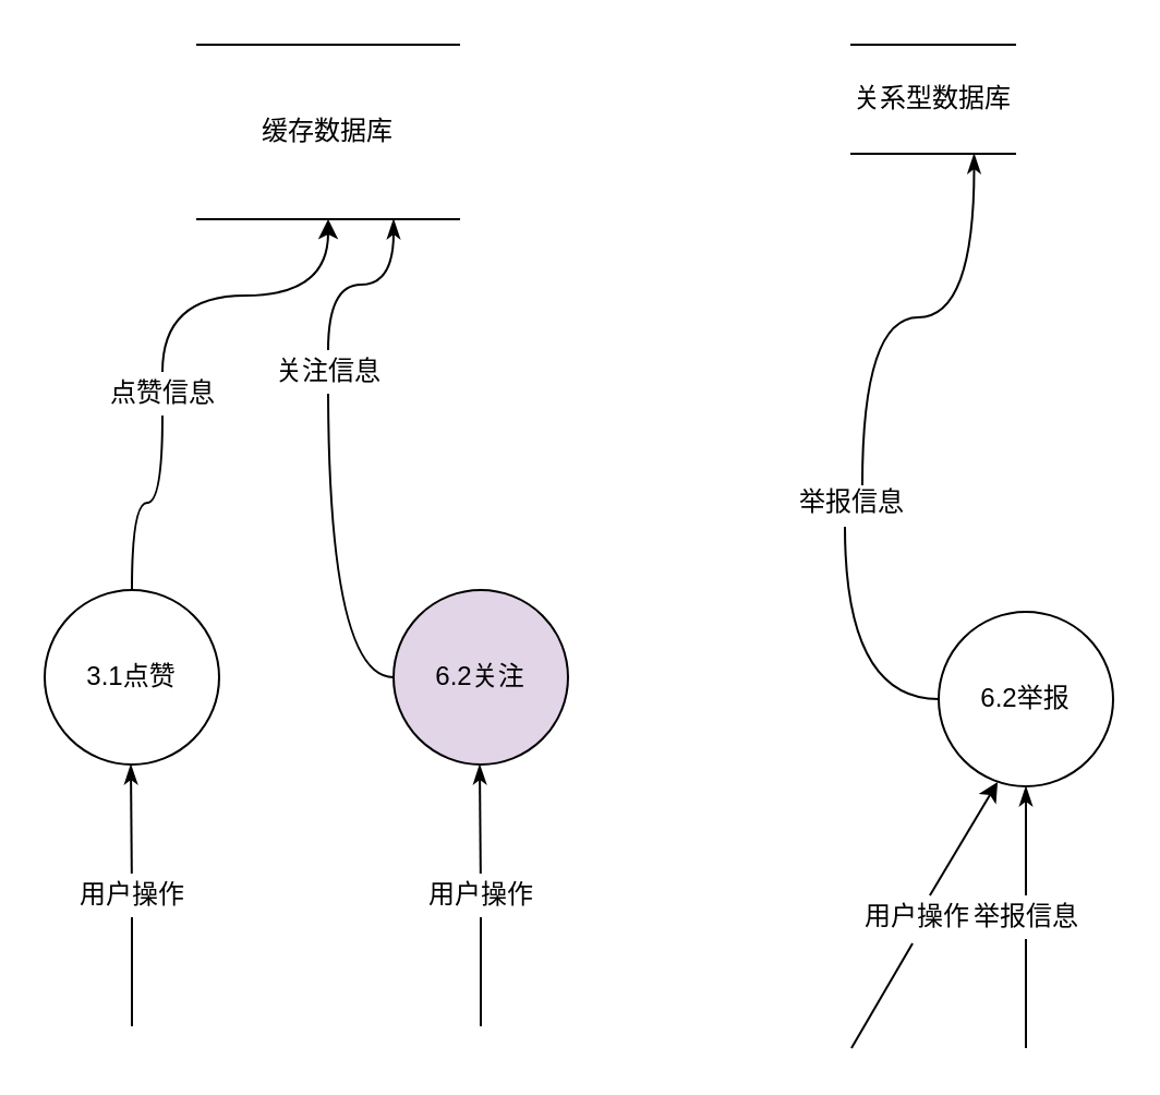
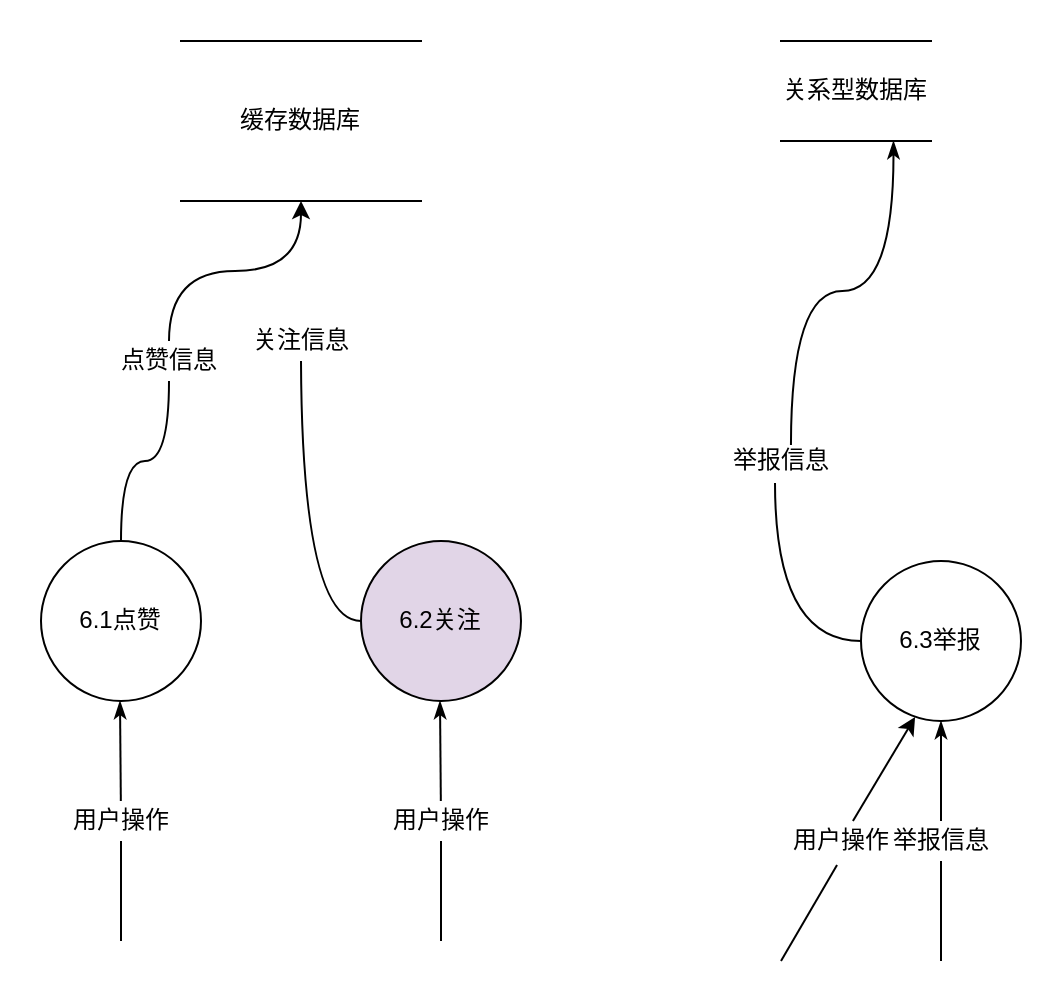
  <mxCell id="0" />
  <mxCell id="1" parent="0" />
  <mxCell id="2" value="" style="endArrow=classicThin;html=1;entryX=0.5;entryY=1;entryDx=0;entryDy=0;endFill=1;" parent="1" source="5" edge="1"><mxGeometry width="50" height="50" relative="1" as="geometry"><mxPoint x="270" y="440" as="sourcePoint" /><mxPoint x="470" y="360" as="targetPoint" /></mxGeometry></mxCell>
  <mxCell id="3" value="" style="endArrow=classicThin;html=1;entryX=0.5;entryY=1;entryDx=0;entryDy=0;endFill=1;" parent="1" source="7" edge="1"><mxGeometry width="50" height="50" relative="1" as="geometry"><mxPoint x="219.5" y="430" as="sourcePoint" /><mxPoint x="219.5" y="350" as="targetPoint" /></mxGeometry></mxCell>
  <mxCell id="4" value="" style="endArrow=classicThin;html=1;entryX=0.5;entryY=1;entryDx=0;entryDy=0;endFill=1;" parent="1" source="9" edge="1"><mxGeometry width="50" height="50" relative="1" as="geometry"><mxPoint x="59.5" y="430" as="sourcePoint" /><mxPoint x="59.5" y="350" as="targetPoint" /></mxGeometry></mxCell>
  <mxCell id="5" value="举报信息" style="text;html=1;align=center;verticalAlign=middle;resizable=0;points=[];autosize=1;" parent="1" vertex="1"><mxGeometry x="440" y="410" width="60" height="20" as="geometry" /></mxCell>
  <mxCell id="6" value="" style="endArrow=none;html=1;entryX=0.5;entryY=1;entryDx=0;entryDy=0;endFill=0;" parent="1" target="5" edge="1"><mxGeometry width="50" height="50" relative="1" as="geometry"><mxPoint x="470" y="480" as="sourcePoint" /><mxPoint x="270" y="360" as="targetPoint" /></mxGeometry></mxCell>
  <mxCell id="7" value="用户操作" style="text;html=1;align=center;verticalAlign=middle;resizable=0;points=[];autosize=1;" parent="1" vertex="1"><mxGeometry x="190" y="400" width="60" height="20" as="geometry" /></mxCell>
  <mxCell id="8" value="" style="endArrow=none;html=1;entryX=0.5;entryY=1;entryDx=0;entryDy=0;endFill=0;" parent="1" target="7" edge="1"><mxGeometry width="50" height="50" relative="1" as="geometry"><mxPoint x="220" y="470" as="sourcePoint" /><mxPoint x="219.5" y="350" as="targetPoint" /></mxGeometry></mxCell>
  <mxCell id="9" value="用户操作" style="text;html=1;align=center;verticalAlign=middle;resizable=0;points=[];autosize=1;" parent="1" vertex="1"><mxGeometry x="30" y="400" width="60" height="20" as="geometry" /></mxCell>
  <mxCell id="10" value="" style="endArrow=none;html=1;entryX=0.5;entryY=1;entryDx=0;entryDy=0;endFill=0;" parent="1" target="9" edge="1"><mxGeometry width="50" height="50" relative="1" as="geometry"><mxPoint x="60" y="470" as="sourcePoint" /><mxPoint x="59.5" y="350" as="targetPoint" /></mxGeometry></mxCell>
  <mxCell id="11" style="edgeStyle=orthogonalEdgeStyle;rounded=0;orthogonalLoop=1;jettySize=auto;html=1;curved=1;" parent="1" source="21" target="20" edge="1"><mxGeometry relative="1" as="geometry" /></mxCell>
- <mxCell id="12" value="3.1点赞" style="ellipse;whiteSpace=wrap;html=1;aspect=fixed;" parent="1" vertex="1"><mxGeometry x="20" y="270" width="80" height="80" as="geometry" /></mxCell>
+ <mxCell id="12" value="6.1点赞" style="ellipse;whiteSpace=wrap;html=1;aspect=fixed;" parent="1" vertex="1"><mxGeometry x="20" y="270" width="80" height="80" as="geometry" /></mxCell>
  <mxCell id="13" style="edgeStyle=orthogonalEdgeStyle;curved=1;rounded=0;orthogonalLoop=1;jettySize=auto;html=1;endArrow=none;endFill=0;" parent="1" source="14" edge="1"><mxGeometry relative="1" as="geometry"><mxPoint x="150" y="180" as="targetPoint" /></mxGeometry></mxCell>
  <mxCell id="14" value="6.2关注" style="ellipse;whiteSpace=wrap;html=1;aspect=fixed;fillColor=#e1d5e7;" parent="1" vertex="1"><mxGeometry x="180" y="270" width="80" height="80" as="geometry" /></mxCell>
  <mxCell id="15" style="edgeStyle=orthogonalEdgeStyle;curved=1;rounded=0;orthogonalLoop=1;jettySize=auto;html=1;endArrow=none;endFill=0;entryX=0.45;entryY=1.05;entryDx=0;entryDy=0;entryPerimeter=0;" parent="1" source="16" target="19" edge="1"><mxGeometry relative="1" as="geometry"><mxPoint x="370" y="180" as="targetPoint" /></mxGeometry></mxCell>
- <mxCell id="16" value="6.2举报" style="ellipse;whiteSpace=wrap;html=1;aspect=fixed;" parent="1" vertex="1"><mxGeometry x="430" y="280" width="80" height="80" as="geometry" /></mxCell>
+ <mxCell id="16" value="6.3举报" style="ellipse;whiteSpace=wrap;html=1;aspect=fixed;" parent="1" vertex="1"><mxGeometry x="430" y="280" width="80" height="80" as="geometry" /></mxCell>
  <mxCell id="17" value="关系型数据库" style="shape=partialRectangle;whiteSpace=wrap;html=1;left=0;right=0;fillColor=none;" parent="1" vertex="1"><mxGeometry x="390" y="20" width="75" height="50" as="geometry" /></mxCell>
  <mxCell id="18" style="edgeStyle=orthogonalEdgeStyle;curved=1;rounded=0;orthogonalLoop=1;jettySize=auto;html=1;entryX=0.75;entryY=1;entryDx=0;entryDy=0;endArrow=classicThin;endFill=1;exitX=0.583;exitY=0.1;exitDx=0;exitDy=0;exitPerimeter=0;" parent="1" source="19" target="17" edge="1"><mxGeometry relative="1" as="geometry" /></mxCell>
  <mxCell id="19" value="举报信息" style="text;html=1;align=center;verticalAlign=middle;resizable=0;points=[];autosize=1;" parent="1" vertex="1"><mxGeometry x="360" y="220" width="60" height="20" as="geometry" /></mxCell>
  <mxCell id="20" value="缓存数据库" style="shape=partialRectangle;whiteSpace=wrap;html=1;left=0;right=0;fillColor=none;" parent="1" vertex="1"><mxGeometry x="90" y="20" width="120" height="80" as="geometry" /></mxCell>
- <mxCell id="21" value="点赞信息" style="text;html=1;align=center;verticalAlign=middle;resizable=0;points=[];autosize=1;" parent="1" vertex="1"><mxGeometry x="44" y="170" width="60" height="20" as="geometry" /></mxCell>
+ <mxCell id="21" value="点赞信息" style="text;html=1;align=center;verticalAlign=middle;resizable=0;points=[];autosize=1;" parent="1" vertex="1"><mxGeometry x="54" y="170" width="60" height="20" as="geometry" /></mxCell>
  <mxCell id="22" style="edgeStyle=orthogonalEdgeStyle;rounded=0;orthogonalLoop=1;jettySize=auto;html=1;curved=1;endArrow=none;endFill=0;" parent="1" source="12" target="21" edge="1"><mxGeometry relative="1" as="geometry"><mxPoint x="60" y="270" as="sourcePoint" /><mxPoint x="150" y="80" as="targetPoint" /></mxGeometry></mxCell>
- <mxCell id="23" style="edgeStyle=orthogonalEdgeStyle;curved=1;rounded=0;orthogonalLoop=1;jettySize=auto;html=1;entryX=0.75;entryY=1;entryDx=0;entryDy=0;endArrow=classicThin;endFill=1;" parent="1" source="24" target="20" edge="1"><mxGeometry relative="1" as="geometry" /></mxCell>
  <mxCell id="24" value="关注信息" style="text;html=1;align=center;verticalAlign=middle;resizable=0;points=[];autosize=1;" parent="1" vertex="1"><mxGeometry x="120" y="160" width="60" height="20" as="geometry" /></mxCell>
  <mxCell id="25" value="" style="endArrow=classic;html=1;entryX=0.338;entryY=0.975;entryDx=0;entryDy=0;entryPerimeter=0;" edge="1" parent="1" source="26" target="16"><mxGeometry width="50" height="50" relative="1" as="geometry"><mxPoint x="390" y="480" as="sourcePoint" /><mxPoint x="450" y="380" as="targetPoint" /></mxGeometry></mxCell>
  <mxCell id="26" value="用户操作" style="text;html=1;align=center;verticalAlign=middle;resizable=0;points=[];autosize=1;" vertex="1" parent="1"><mxGeometry x="390" y="410" width="60" height="20" as="geometry" /></mxCell>
  <mxCell id="27" value="" style="endArrow=none;html=1;entryX=0.467;entryY=1.1;entryDx=0;entryDy=0;entryPerimeter=0;endFill=0;" edge="1" parent="1" target="26"><mxGeometry width="50" height="50" relative="1" as="geometry"><mxPoint x="390" y="480" as="sourcePoint" /><mxPoint x="457.04" y="358" as="targetPoint" /></mxGeometry></mxCell>
